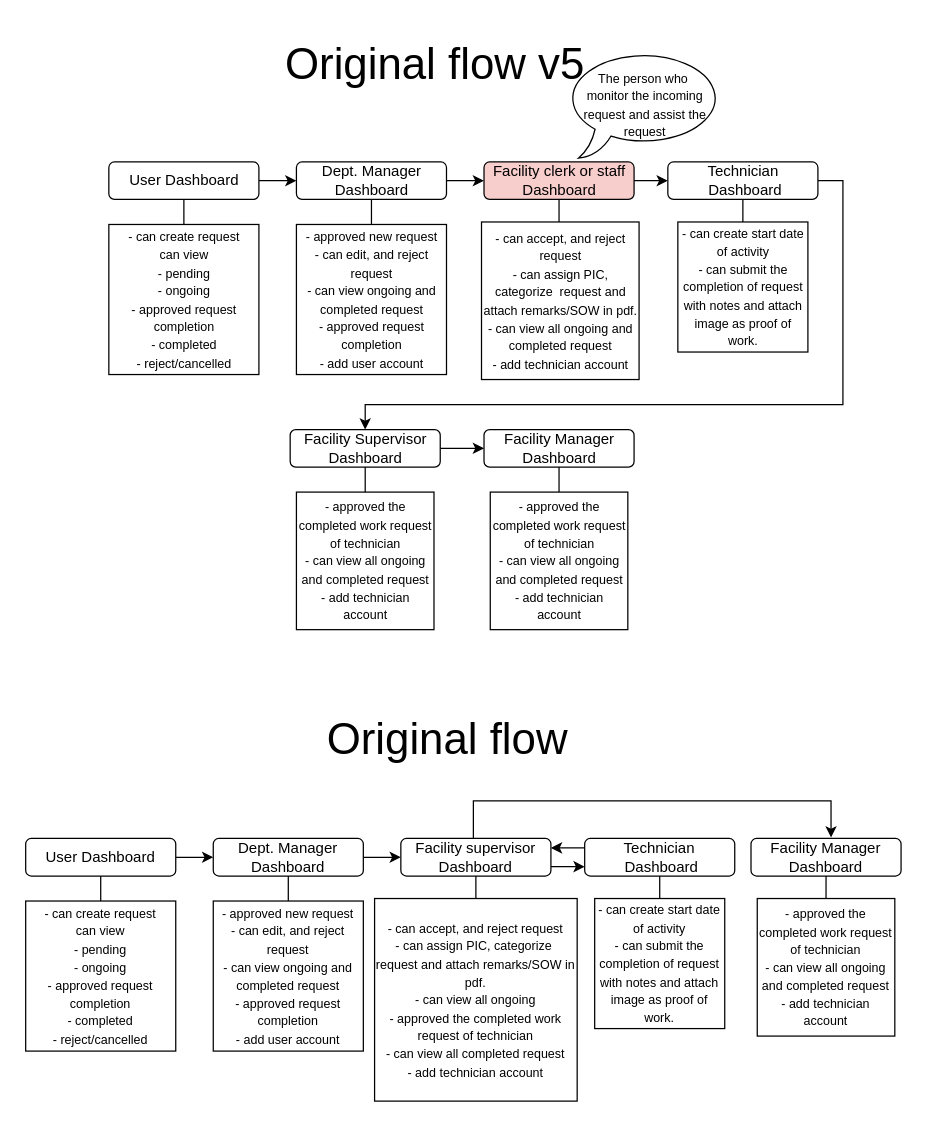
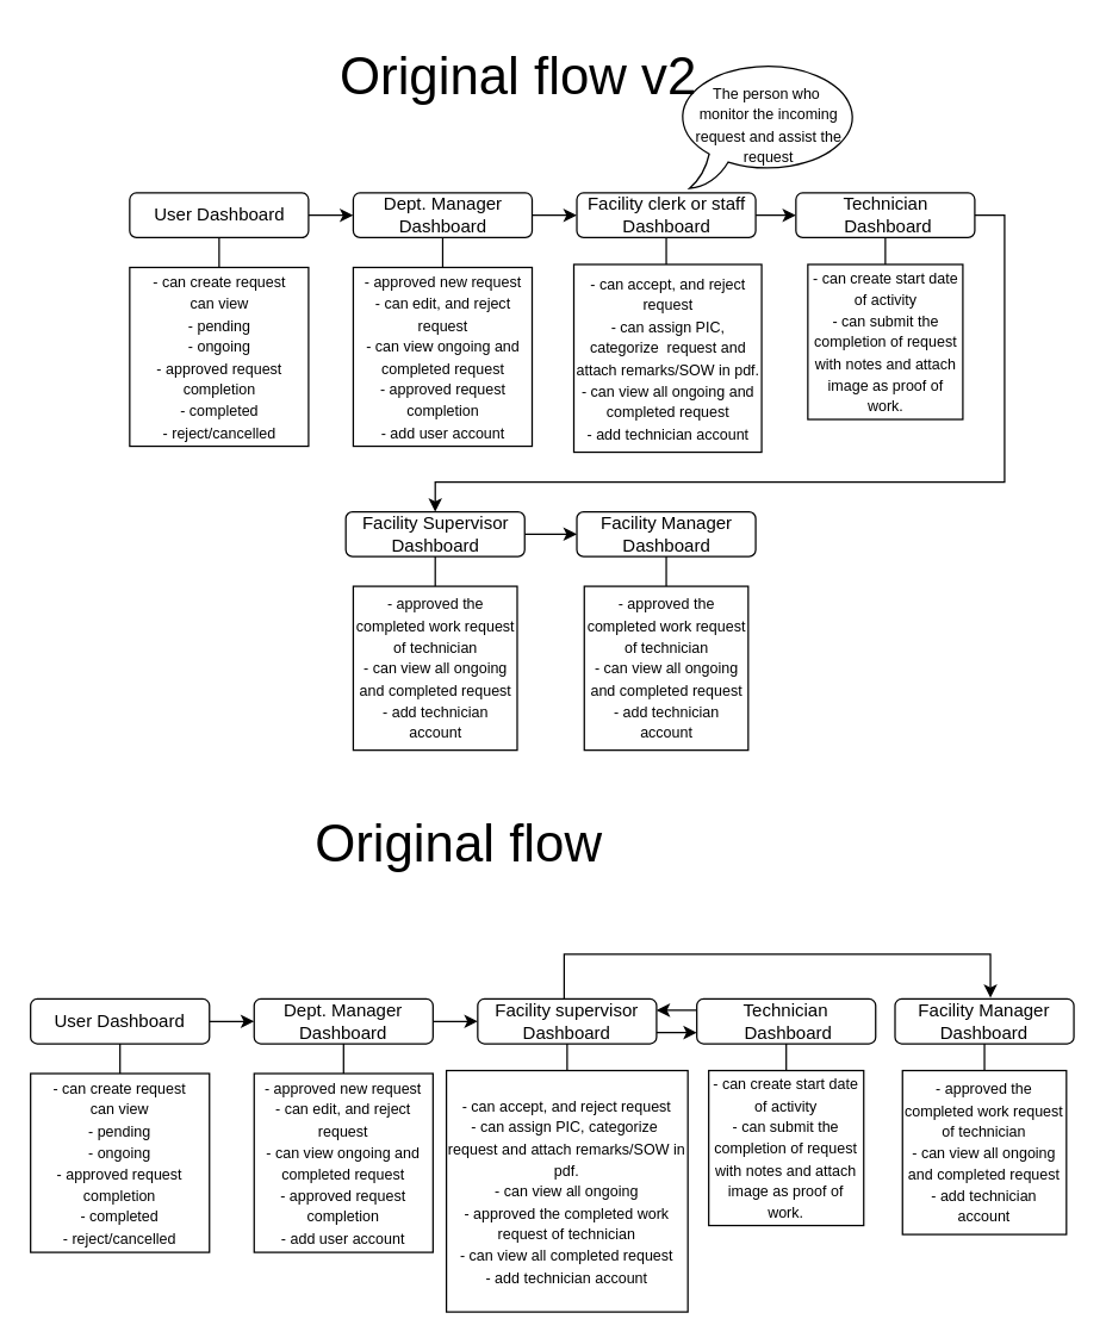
  <mxCell id="0" />
  <mxCell id="1" parent="0" />
  <mxCell id="2" style="edgeStyle=orthogonalEdgeStyle;rounded=0;orthogonalLoop=1;jettySize=auto;html=1;entryX=0;entryY=0.5;entryDx=0;entryDy=0;" edge="1" parent="1" source="3" target="7"><mxGeometry relative="1" as="geometry" /></mxCell>
  <mxCell id="3" value="User Dashboard" style="rounded=1;whiteSpace=wrap;html=1;" vertex="1" parent="1"><mxGeometry x="86.5" y="129" width="120" height="30" as="geometry" /></mxCell>
  <mxCell id="4" value="" style="endArrow=none;html=1;rounded=0;entryX=0.5;entryY=1;entryDx=0;entryDy=0;exitX=0.5;exitY=0.067;exitDx=0;exitDy=0;exitPerimeter=0;" edge="1" parent="1" target="3"><mxGeometry width="50" height="50" relative="1" as="geometry"><mxPoint x="146.5" y="179.01" as="sourcePoint" /><mxPoint x="226.5" y="159" as="targetPoint" /></mxGeometry></mxCell>
  <mxCell id="5" value="&lt;font style=&quot;font-size: 10px;&quot;&gt;- can create request&lt;/font&gt;&lt;div&gt;&lt;font style=&quot;font-size: 10px;&quot;&gt;can view&lt;/font&gt;&lt;/div&gt;&lt;div&gt;&lt;font style=&quot;font-size: 10px;&quot;&gt;- pending&lt;/font&gt;&lt;/div&gt;&lt;div&gt;&lt;font style=&quot;font-size: 10px;&quot;&gt;- ongoing&lt;/font&gt;&lt;/div&gt;&lt;div&gt;&lt;font style=&quot;font-size: 10px;&quot;&gt;- approved request completion&lt;/font&gt;&lt;/div&gt;&lt;div&gt;&lt;span style=&quot;font-size: 10px; background-color: transparent; color: light-dark(rgb(0, 0, 0), rgb(255, 255, 255));&quot;&gt;- completed&lt;/span&gt;&lt;/div&gt;&lt;div&gt;&lt;font style=&quot;font-size: 10px;&quot;&gt;- reject/cancelled&lt;/font&gt;&lt;/div&gt;" style="whiteSpace=wrap;html=1;aspect=fixed;" vertex="1" parent="1"><mxGeometry x="86.5" y="179" width="120" height="120" as="geometry" /></mxCell>
  <mxCell id="6" style="edgeStyle=orthogonalEdgeStyle;rounded=0;orthogonalLoop=1;jettySize=auto;html=1;entryX=0;entryY=0.5;entryDx=0;entryDy=0;" edge="1" parent="1" source="7" target="11"><mxGeometry relative="1" as="geometry" /></mxCell>
  <mxCell id="7" value="Dept. Manager Dashboard" style="rounded=1;whiteSpace=wrap;html=1;" vertex="1" parent="1"><mxGeometry x="236.5" y="129" width="120" height="30" as="geometry" /></mxCell>
  <mxCell id="8" value="" style="endArrow=none;html=1;rounded=0;entryX=0.5;entryY=1;entryDx=0;entryDy=0;exitX=0.5;exitY=0.067;exitDx=0;exitDy=0;exitPerimeter=0;" edge="1" parent="1" target="7"><mxGeometry width="50" height="50" relative="1" as="geometry"><mxPoint x="296.5" y="179.01" as="sourcePoint" /><mxPoint x="376.5" y="159" as="targetPoint" /></mxGeometry></mxCell>
  <mxCell id="9" value="&lt;font style=&quot;font-size: 10px;&quot;&gt;- approved new request&lt;/font&gt;&lt;div&gt;&lt;font style=&quot;font-size: 10px;&quot;&gt;- can edit, and reject request&lt;/font&gt;&lt;/div&gt;&lt;div&gt;&lt;font style=&quot;font-size: 10px;&quot;&gt;- can view ongoing and completed request&lt;/font&gt;&lt;/div&gt;&lt;div&gt;&lt;font style=&quot;font-size: 10px;&quot;&gt;- approved request completion&lt;/font&gt;&lt;/div&gt;&lt;div&gt;&lt;font style=&quot;font-size: 10px;&quot;&gt;- add user account&lt;/font&gt;&lt;/div&gt;" style="whiteSpace=wrap;html=1;aspect=fixed;" vertex="1" parent="1"><mxGeometry x="236.5" y="179" width="120" height="120" as="geometry" /></mxCell>
  <mxCell id="10" style="edgeStyle=orthogonalEdgeStyle;rounded=0;orthogonalLoop=1;jettySize=auto;html=1;entryX=0;entryY=0.5;entryDx=0;entryDy=0;" edge="1" parent="1" source="11" target="16"><mxGeometry relative="1" as="geometry" /></mxCell>
- <mxCell id="11" value="Facility clerk or staff&lt;div&gt;Dashboard&lt;/div&gt;" style="rounded=1;whiteSpace=wrap;html=1;fillColor=#f8cecc;" vertex="1" parent="1"><mxGeometry x="386.5" y="129" width="120" height="30" as="geometry" /></mxCell>
+ <mxCell id="11" value="Facility clerk or staff&lt;div&gt;Dashboard&lt;/div&gt;" style="rounded=1;whiteSpace=wrap;html=1;" vertex="1" parent="1"><mxGeometry x="386.5" y="129" width="120" height="30" as="geometry" /></mxCell>
  <mxCell id="12" value="" style="endArrow=none;html=1;rounded=0;entryX=0.5;entryY=1;entryDx=0;entryDy=0;exitX=0.5;exitY=0.067;exitDx=0;exitDy=0;exitPerimeter=0;" edge="1" parent="1" target="11"><mxGeometry width="50" height="50" relative="1" as="geometry"><mxPoint x="446.5" y="179.01" as="sourcePoint" /><mxPoint x="526.5" y="159" as="targetPoint" /></mxGeometry></mxCell>
  <mxCell id="13" value="&lt;div&gt;&lt;font style=&quot;font-size: 10px;&quot;&gt;- can accept, and reject request&lt;/font&gt;&lt;/div&gt;&lt;div&gt;&lt;font style=&quot;font-size: 10px;&quot;&gt;- can assign PIC, categorize&amp;nbsp; request and attach remarks/SOW in pdf.&lt;/font&gt;&lt;/div&gt;&lt;div&gt;&lt;span style=&quot;font-size: 10px; background-color: transparent; color: light-dark(rgb(0, 0, 0), rgb(255, 255, 255));&quot;&gt;- can view all ongoing and completed request&lt;/span&gt;&lt;/div&gt;&lt;div&gt;&lt;span style=&quot;font-size: 10px; background-color: transparent; color: light-dark(rgb(0, 0, 0), rgb(255, 255, 255));&quot;&gt;- add technician account&lt;/span&gt;&lt;/div&gt;" style="whiteSpace=wrap;html=1;aspect=fixed;" vertex="1" parent="1"><mxGeometry x="384.5" y="177" width="126" height="126" as="geometry" /></mxCell>
  <mxCell id="14" value="&lt;font style=&quot;font-size: 10px;&quot;&gt;The person who&amp;nbsp;&lt;/font&gt;&lt;div&gt;&lt;font style=&quot;font-size: 10px;&quot;&gt;monitor&lt;/font&gt;&lt;span style=&quot;font-size: 10px; background-color: transparent; color: light-dark(rgb(0, 0, 0), rgb(255, 255, 255));&quot;&gt;&amp;nbsp;the incoming request&lt;/span&gt;&lt;span style=&quot;font-size: 10px; background-color: transparent; color: light-dark(rgb(0, 0, 0), rgb(255, 255, 255));&quot;&gt;&amp;nbsp;and assist the request&lt;/span&gt;&lt;/div&gt;" style="whiteSpace=wrap;html=1;shape=mxgraph.basic.oval_callout" vertex="1" parent="1"><mxGeometry x="451.5" y="40" width="127" height="86" as="geometry" /></mxCell>
  <mxCell id="15" style="edgeStyle=orthogonalEdgeStyle;rounded=0;orthogonalLoop=1;jettySize=auto;html=1;entryX=0.5;entryY=0;entryDx=0;entryDy=0;exitX=1;exitY=0.5;exitDx=0;exitDy=0;" edge="1" parent="1" source="16" target="20"><mxGeometry relative="1" as="geometry"><Array as="points"><mxPoint x="673.5" y="144" /><mxPoint x="673.5" y="323" /><mxPoint x="291.5" y="323" /></Array></mxGeometry></mxCell>
  <mxCell id="16" value="Technician&lt;div&gt;&amp;nbsp;Dashboard&lt;/div&gt;" style="rounded=1;whiteSpace=wrap;html=1;" vertex="1" parent="1"><mxGeometry x="533.5" y="129" width="120" height="30" as="geometry" /></mxCell>
  <mxCell id="17" value="" style="endArrow=none;html=1;rounded=0;entryX=0.5;entryY=1;entryDx=0;entryDy=0;exitX=0.5;exitY=0.067;exitDx=0;exitDy=0;exitPerimeter=0;" edge="1" parent="1" target="16"><mxGeometry width="50" height="50" relative="1" as="geometry"><mxPoint x="593.5" y="179.01" as="sourcePoint" /><mxPoint x="673.5" y="159" as="targetPoint" /></mxGeometry></mxCell>
  <mxCell id="18" value="&lt;div&gt;&lt;font style=&quot;font-size: 10px;&quot;&gt;- can create start date of activity&lt;/font&gt;&lt;/div&gt;&lt;div&gt;&lt;span style=&quot;font-size: 10px;&quot;&gt;- can submit the completion of request with notes and attach image as proof of work.&lt;/span&gt;&lt;/div&gt;" style="whiteSpace=wrap;html=1;aspect=fixed;" vertex="1" parent="1"><mxGeometry x="541.5" y="177" width="104" height="104" as="geometry" /></mxCell>
  <mxCell id="19" style="edgeStyle=orthogonalEdgeStyle;rounded=0;orthogonalLoop=1;jettySize=auto;html=1;entryX=0;entryY=0.5;entryDx=0;entryDy=0;" edge="1" parent="1" source="20" target="23"><mxGeometry relative="1" as="geometry" /></mxCell>
  <mxCell id="20" value="Facility Supervisor Dashboard" style="rounded=1;whiteSpace=wrap;html=1;" vertex="1" parent="1"><mxGeometry x="231.5" y="343" width="120" height="30" as="geometry" /></mxCell>
  <mxCell id="21" value="" style="endArrow=none;html=1;rounded=0;entryX=0.5;entryY=1;entryDx=0;entryDy=0;exitX=0.5;exitY=0.067;exitDx=0;exitDy=0;exitPerimeter=0;" edge="1" parent="1" target="20"><mxGeometry width="50" height="50" relative="1" as="geometry"><mxPoint x="291.5" y="393.01" as="sourcePoint" /><mxPoint x="371.5" y="373" as="targetPoint" /></mxGeometry></mxCell>
  <mxCell id="22" value="&lt;font style=&quot;font-size: 10px;&quot;&gt;- approved the completed work request of technician&lt;/font&gt;&lt;div&gt;&lt;font style=&quot;font-size: 10px;&quot;&gt;- can view all ongoing and completed request&lt;/font&gt;&lt;/div&gt;&lt;div&gt;&lt;font style=&quot;font-size: 10px;&quot;&gt;- add technician account&lt;/font&gt;&lt;/div&gt;" style="whiteSpace=wrap;html=1;aspect=fixed;" vertex="1" parent="1"><mxGeometry x="236.5" y="393" width="110" height="110" as="geometry" /></mxCell>
  <mxCell id="23" value="Facility Manager Dashboard" style="rounded=1;whiteSpace=wrap;html=1;" vertex="1" parent="1"><mxGeometry x="386.5" y="343" width="120" height="30" as="geometry" /></mxCell>
  <mxCell id="24" value="" style="endArrow=none;html=1;rounded=0;entryX=0.5;entryY=1;entryDx=0;entryDy=0;exitX=0.5;exitY=0.067;exitDx=0;exitDy=0;exitPerimeter=0;" edge="1" parent="1" target="23"><mxGeometry width="50" height="50" relative="1" as="geometry"><mxPoint x="446.5" y="393.01" as="sourcePoint" /><mxPoint x="526.5" y="373" as="targetPoint" /></mxGeometry></mxCell>
  <mxCell id="25" value="&lt;font style=&quot;font-size: 10px;&quot;&gt;- approved the completed work request of technician&lt;/font&gt;&lt;div&gt;&lt;font style=&quot;font-size: 10px;&quot;&gt;- can view all ongoing and completed request&lt;/font&gt;&lt;/div&gt;&lt;div&gt;&lt;font style=&quot;font-size: 10px;&quot;&gt;- add technician account&lt;/font&gt;&lt;/div&gt;" style="whiteSpace=wrap;html=1;aspect=fixed;" vertex="1" parent="1"><mxGeometry x="391.5" y="393" width="110" height="110" as="geometry" /></mxCell>
  <mxCell id="26" style="edgeStyle=orthogonalEdgeStyle;rounded=0;orthogonalLoop=1;jettySize=auto;html=1;entryX=0;entryY=0.5;entryDx=0;entryDy=0;" edge="1" parent="1" source="27" target="31"><mxGeometry relative="1" as="geometry" /></mxCell>
  <mxCell id="27" value="User Dashboard" style="rounded=1;whiteSpace=wrap;html=1;" vertex="1" parent="1"><mxGeometry x="20" y="670" width="120" height="30" as="geometry" /></mxCell>
  <mxCell id="28" value="" style="endArrow=none;html=1;rounded=0;entryX=0.5;entryY=1;entryDx=0;entryDy=0;exitX=0.5;exitY=0.067;exitDx=0;exitDy=0;exitPerimeter=0;" edge="1" parent="1" target="27"><mxGeometry width="50" height="50" relative="1" as="geometry"><mxPoint x="80" y="720.01" as="sourcePoint" /><mxPoint x="160" y="700" as="targetPoint" /></mxGeometry></mxCell>
  <mxCell id="29" value="&lt;font style=&quot;font-size: 10px;&quot;&gt;- can create request&lt;/font&gt;&lt;div&gt;&lt;font style=&quot;font-size: 10px;&quot;&gt;can view&lt;/font&gt;&lt;/div&gt;&lt;div&gt;&lt;font style=&quot;font-size: 10px;&quot;&gt;- pending&lt;/font&gt;&lt;/div&gt;&lt;div&gt;&lt;font style=&quot;font-size: 10px;&quot;&gt;- ongoing&lt;/font&gt;&lt;/div&gt;&lt;div&gt;&lt;font style=&quot;font-size: 10px;&quot;&gt;- approved request completion&lt;/font&gt;&lt;/div&gt;&lt;div&gt;&lt;span style=&quot;font-size: 10px; background-color: transparent; color: light-dark(rgb(0, 0, 0), rgb(255, 255, 255));&quot;&gt;- completed&lt;/span&gt;&lt;/div&gt;&lt;div&gt;&lt;font style=&quot;font-size: 10px;&quot;&gt;- reject/cancelled&lt;/font&gt;&lt;/div&gt;" style="whiteSpace=wrap;html=1;aspect=fixed;" vertex="1" parent="1"><mxGeometry x="20" y="720" width="120" height="120" as="geometry" /></mxCell>
  <mxCell id="30" style="edgeStyle=orthogonalEdgeStyle;rounded=0;orthogonalLoop=1;jettySize=auto;html=1;entryX=0;entryY=0.5;entryDx=0;entryDy=0;" edge="1" parent="1" source="31" target="35"><mxGeometry relative="1" as="geometry" /></mxCell>
  <mxCell id="31" value="Dept. Manager Dashboard" style="rounded=1;whiteSpace=wrap;html=1;" vertex="1" parent="1"><mxGeometry x="170" y="670" width="120" height="30" as="geometry" /></mxCell>
  <mxCell id="32" value="" style="endArrow=none;html=1;rounded=0;entryX=0.5;entryY=1;entryDx=0;entryDy=0;exitX=0.5;exitY=0.067;exitDx=0;exitDy=0;exitPerimeter=0;" edge="1" parent="1" target="31"><mxGeometry width="50" height="50" relative="1" as="geometry"><mxPoint x="230" y="720.01" as="sourcePoint" /><mxPoint x="310" y="700" as="targetPoint" /></mxGeometry></mxCell>
  <mxCell id="33" value="&lt;font style=&quot;font-size: 10px;&quot;&gt;- approved new request&lt;/font&gt;&lt;div&gt;&lt;font style=&quot;font-size: 10px;&quot;&gt;- can edit, and reject request&lt;/font&gt;&lt;/div&gt;&lt;div&gt;&lt;font style=&quot;font-size: 10px;&quot;&gt;- can view ongoing and completed request&lt;/font&gt;&lt;/div&gt;&lt;div&gt;&lt;font style=&quot;font-size: 10px;&quot;&gt;- approved request completion&lt;/font&gt;&lt;/div&gt;&lt;div&gt;&lt;font style=&quot;font-size: 10px;&quot;&gt;- add user account&lt;/font&gt;&lt;/div&gt;" style="whiteSpace=wrap;html=1;aspect=fixed;" vertex="1" parent="1"><mxGeometry x="170" y="720" width="120" height="120" as="geometry" /></mxCell>
  <mxCell id="34" style="edgeStyle=orthogonalEdgeStyle;rounded=0;orthogonalLoop=1;jettySize=auto;html=1;exitX=1;exitY=0.75;exitDx=0;exitDy=0;entryX=0;entryY=0.75;entryDx=0;entryDy=0;" edge="1" parent="1" source="35" target="39"><mxGeometry relative="1" as="geometry" /></mxCell>
  <mxCell id="35" value="Facility supervisor&lt;div&gt;Dashboard&lt;/div&gt;" style="rounded=1;whiteSpace=wrap;html=1;" vertex="1" parent="1"><mxGeometry x="320" y="670" width="120" height="30" as="geometry" /></mxCell>
  <mxCell id="36" value="" style="endArrow=none;html=1;rounded=0;entryX=0.5;entryY=1;entryDx=0;entryDy=0;exitX=0.5;exitY=0.067;exitDx=0;exitDy=0;exitPerimeter=0;" edge="1" parent="1" target="35"><mxGeometry width="50" height="50" relative="1" as="geometry"><mxPoint x="380" y="720.01" as="sourcePoint" /><mxPoint x="460" y="700" as="targetPoint" /></mxGeometry></mxCell>
  <mxCell id="37" value="&lt;div&gt;&lt;font style=&quot;font-size: 10px;&quot;&gt;- can accept, and reject request&lt;/font&gt;&lt;/div&gt;&lt;div&gt;&lt;font style=&quot;font-size: 10px;&quot;&gt;- can assign PIC, categorize&amp;nbsp; request and attach remarks/SOW in pdf.&lt;/font&gt;&lt;/div&gt;&lt;div&gt;&lt;span style=&quot;font-size: 10px; background-color: transparent; color: light-dark(rgb(0, 0, 0), rgb(255, 255, 255));&quot;&gt;- can view all ongoing&lt;/span&gt;&lt;/div&gt;&lt;div&gt;&lt;span style=&quot;font-size: 10px; background-color: transparent; color: light-dark(rgb(0, 0, 0), rgb(255, 255, 255));&quot;&gt;-&amp;nbsp;&lt;/span&gt;&lt;span style=&quot;font-size: 10px; background-color: transparent; color: light-dark(rgb(0, 0, 0), rgb(255, 255, 255));&quot;&gt;approved the completed work request of technician&lt;/span&gt;&lt;/div&gt;&lt;div&gt;&lt;span style=&quot;font-size: 10px; background-color: transparent; color: light-dark(rgb(0, 0, 0), rgb(255, 255, 255));&quot;&gt;- can view all completed request&lt;/span&gt;&lt;/div&gt;&lt;div&gt;&lt;span style=&quot;font-size: 10px; background-color: transparent; color: light-dark(rgb(0, 0, 0), rgb(255, 255, 255));&quot;&gt;- add technician account&lt;/span&gt;&lt;/div&gt;" style="whiteSpace=wrap;html=1;aspect=fixed;" vertex="1" parent="1"><mxGeometry x="299" y="718" width="162" height="162" as="geometry" /></mxCell>
  <mxCell id="38" style="edgeStyle=orthogonalEdgeStyle;rounded=0;orthogonalLoop=1;jettySize=auto;html=1;exitX=0;exitY=0.25;exitDx=0;exitDy=0;entryX=1;entryY=0.25;entryDx=0;entryDy=0;" edge="1" parent="1" source="39" target="35"><mxGeometry relative="1" as="geometry" /></mxCell>
  <mxCell id="39" value="Technician&lt;div&gt;&amp;nbsp;Dashboard&lt;/div&gt;" style="rounded=1;whiteSpace=wrap;html=1;" vertex="1" parent="1"><mxGeometry x="467" y="670" width="120" height="30" as="geometry" /></mxCell>
  <mxCell id="40" value="" style="endArrow=none;html=1;rounded=0;entryX=0.5;entryY=1;entryDx=0;entryDy=0;exitX=0.5;exitY=0.067;exitDx=0;exitDy=0;exitPerimeter=0;" edge="1" parent="1" target="39"><mxGeometry width="50" height="50" relative="1" as="geometry"><mxPoint x="527" y="720.01" as="sourcePoint" /><mxPoint x="607" y="700" as="targetPoint" /></mxGeometry></mxCell>
  <mxCell id="41" value="&lt;div&gt;&lt;font style=&quot;font-size: 10px;&quot;&gt;- can create start date of activity&lt;/font&gt;&lt;/div&gt;&lt;div&gt;&lt;span style=&quot;font-size: 10px;&quot;&gt;- can submit the completion of request with notes and attach image as proof of work.&lt;/span&gt;&lt;/div&gt;" style="whiteSpace=wrap;html=1;aspect=fixed;" vertex="1" parent="1"><mxGeometry x="475" y="718" width="104" height="104" as="geometry" /></mxCell>
  <mxCell id="42" value="Facility Manager Dashboard" style="rounded=1;whiteSpace=wrap;html=1;" vertex="1" parent="1"><mxGeometry x="600" y="670" width="120" height="30" as="geometry" /></mxCell>
  <mxCell id="43" value="" style="endArrow=none;html=1;rounded=0;entryX=0.5;entryY=1;entryDx=0;entryDy=0;exitX=0.5;exitY=0.067;exitDx=0;exitDy=0;exitPerimeter=0;" edge="1" parent="1" target="42"><mxGeometry width="50" height="50" relative="1" as="geometry"><mxPoint x="660" y="720.01" as="sourcePoint" /><mxPoint x="740" y="700" as="targetPoint" /></mxGeometry></mxCell>
  <mxCell id="44" value="&lt;font style=&quot;font-size: 10px;&quot;&gt;- approved the completed work request of technician&lt;/font&gt;&lt;div&gt;&lt;font style=&quot;font-size: 10px;&quot;&gt;- can view all ongoing and completed request&lt;/font&gt;&lt;/div&gt;&lt;div&gt;&lt;font style=&quot;font-size: 10px;&quot;&gt;- add technician account&lt;/font&gt;&lt;/div&gt;" style="whiteSpace=wrap;html=1;aspect=fixed;" vertex="1" parent="1"><mxGeometry x="605" y="718" width="110" height="110" as="geometry" /></mxCell>
  <mxCell id="45" style="edgeStyle=orthogonalEdgeStyle;rounded=0;orthogonalLoop=1;jettySize=auto;html=1;entryX=0.55;entryY=-0.027;entryDx=0;entryDy=0;entryPerimeter=0;" edge="1" parent="1"><mxGeometry relative="1" as="geometry"><mxPoint x="378" y="670" as="sourcePoint" /><mxPoint x="664" y="669.19" as="targetPoint" /><Array as="points"><mxPoint x="378" y="640" /><mxPoint x="664" y="640" /></Array></mxGeometry></mxCell>
- <mxCell id="46" value="&lt;font style=&quot;font-size: 35px;&quot;&gt;Original flow&lt;/font&gt;" style="text;html=1;align=center;verticalAlign=middle;resizable=0;points=[];autosize=1;strokeColor=none;fillColor=none;" vertex="1" parent="1"><mxGeometry x="247" y="560" width="220" height="60" as="geometry" /></mxCell>
- <mxCell id="47" value="&lt;font style=&quot;font-size: 35px;&quot;&gt;Original flow v5&lt;/font&gt;" style="text;html=1;align=center;verticalAlign=middle;resizable=0;points=[];autosize=1;strokeColor=none;fillColor=none;" vertex="1" parent="1"><mxGeometry x="216.5" y="20" width="260" height="60" as="geometry" /></mxCell>
+ <mxCell id="46" value="&lt;font style=&quot;font-size: 35px;&quot;&gt;Original flow&lt;/font&gt;" style="text;html=1;align=center;verticalAlign=middle;resizable=0;points=[];autosize=1;strokeColor=none;fillColor=none;" vertex="1" parent="1"><mxGeometry x="197" y="535" width="220" height="60" as="geometry" /></mxCell>
+ <mxCell id="47" value="&lt;font style=&quot;font-size: 35px;&quot;&gt;Original flow v2&lt;/font&gt;" style="text;html=1;align=center;verticalAlign=middle;resizable=0;points=[];autosize=1;strokeColor=none;fillColor=none;" vertex="1" parent="1"><mxGeometry x="216.5" y="20" width="260" height="60" as="geometry" /></mxCell>
